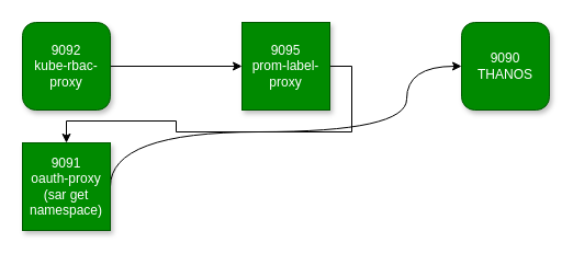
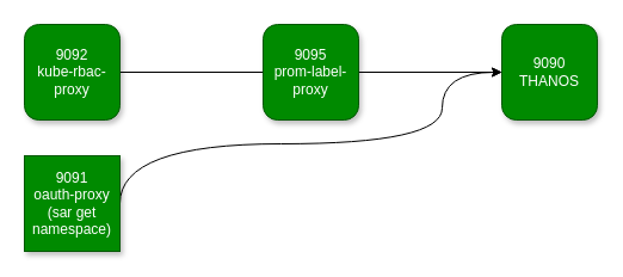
  <mxCell id="0" />
  <mxCell id="1" parent="0" />
- <mxCell id="2" style="edgeStyle=orthogonalEdgeStyle;rounded=0;orthogonalLoop=1;jettySize=auto;html=1;entryX=0;entryY=0.5;entryDx=0;entryDy=0;strokeColor=#000000;" edge="1" parent="1" source="3" target="7"><mxGeometry relative="1" as="geometry" /></mxCell>
+ <mxCell id="2" style="edgeStyle=orthogonalEdgeStyle;rounded=0;orthogonalLoop=1;jettySize=auto;html=1;entryX=0;entryY=0.5;entryDx=0;entryDy=0;strokeColor=#000000;endArrow=none;" edge="1" parent="1" source="3" target="7"><mxGeometry relative="1" as="geometry" /></mxCell>
  <mxCell id="3" value="9092&lt;br&gt;kube-rbac-proxy" style="whiteSpace=wrap;html=1;aspect=fixed;shadow=1;fillColor=#008a00;strokeColor=#005700;fontColor=#ffffff;rounded=1;" vertex="1" parent="1"><mxGeometry x="20" y="20" width="80" height="80" as="geometry" /></mxCell>
  <mxCell id="4" style="edgeStyle=orthogonalEdgeStyle;orthogonalLoop=1;jettySize=auto;html=1;exitX=1;exitY=0.5;exitDx=0;exitDy=0;curved=1;strokeColor=#000000;" edge="1" parent="1" source="5"><mxGeometry relative="1" as="geometry"><mxPoint x="420" y="60" as="targetPoint" /><Array as="points"><mxPoint x="100" y="120" /><mxPoint x="370" y="120" /><mxPoint x="370" y="60" /></Array></mxGeometry></mxCell>
  <mxCell id="5" value="9091&lt;br&gt;oauth-proxy (sar get namespace)" style="whiteSpace=wrap;html=1;aspect=fixed;shadow=1;fillColor=#008a00;strokeColor=#005700;fontColor=#ffffff;rounded=0;" vertex="1" parent="1"><mxGeometry x="20" y="130" width="80" height="80" as="geometry" /></mxCell>
- <mxCell id="6" style="edgeStyle=orthogonalEdgeStyle;rounded=0;orthogonalLoop=1;jettySize=auto;html=1;exitX=1;exitY=0.5;exitDx=0;exitDy=0;strokeColor=#000000;" edge="1" parent="1" source="7" target="5"><mxGeometry relative="1" as="geometry" /></mxCell>
- <mxCell id="7" value="9095&lt;br&gt;prom-label-proxy" style="whiteSpace=wrap;html=1;aspect=fixed;shadow=1;fillColor=#008a00;strokeColor=#005700;fontColor=#ffffff;rounded=0;" vertex="1" parent="1"><mxGeometry x="220" y="20" width="80" height="80" as="geometry" /></mxCell>
+ <mxCell id="6" style="edgeStyle=orthogonalEdgeStyle;rounded=0;orthogonalLoop=1;jettySize=auto;html=1;exitX=1;exitY=0.5;exitDx=0;exitDy=0;strokeColor=#000000;" edge="1" parent="1" source="7" target="8"><mxGeometry relative="1" as="geometry" /></mxCell>
+ <mxCell id="7" value="9095&lt;br&gt;prom-label-proxy" style="whiteSpace=wrap;html=1;aspect=fixed;shadow=1;fillColor=#008a00;strokeColor=#005700;fontColor=#ffffff;rounded=1;" vertex="1" parent="1"><mxGeometry x="220" y="20" width="80" height="80" as="geometry" /></mxCell>
  <mxCell id="8" value="9090&lt;br&gt;THANOS" style="whiteSpace=wrap;html=1;aspect=fixed;shadow=1;fillColor=#008a00;strokeColor=#005700;fontColor=#ffffff;rounded=1;" vertex="1" parent="1"><mxGeometry x="420" y="20" width="80" height="80" as="geometry" /></mxCell>
